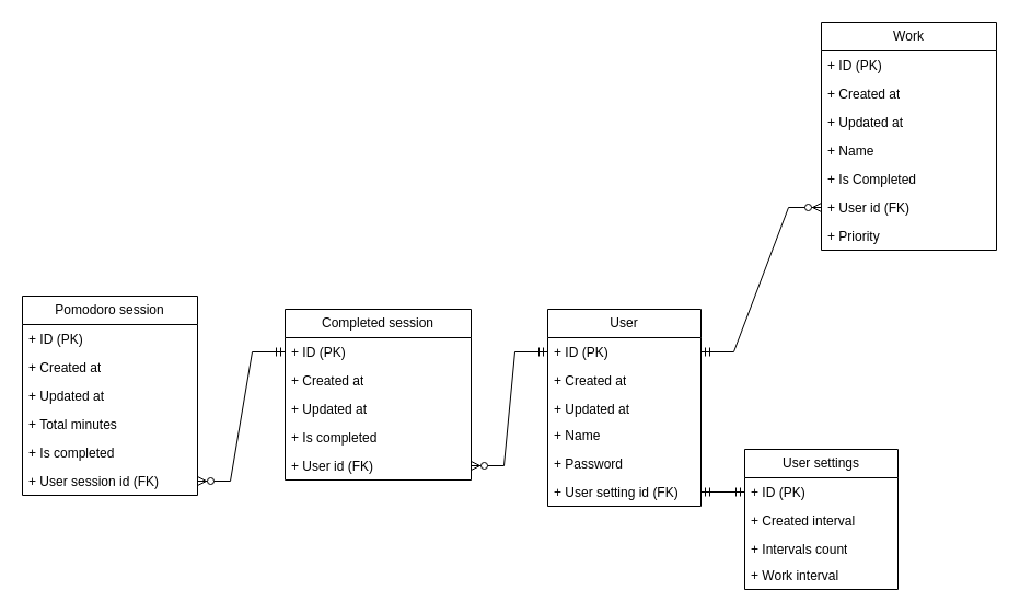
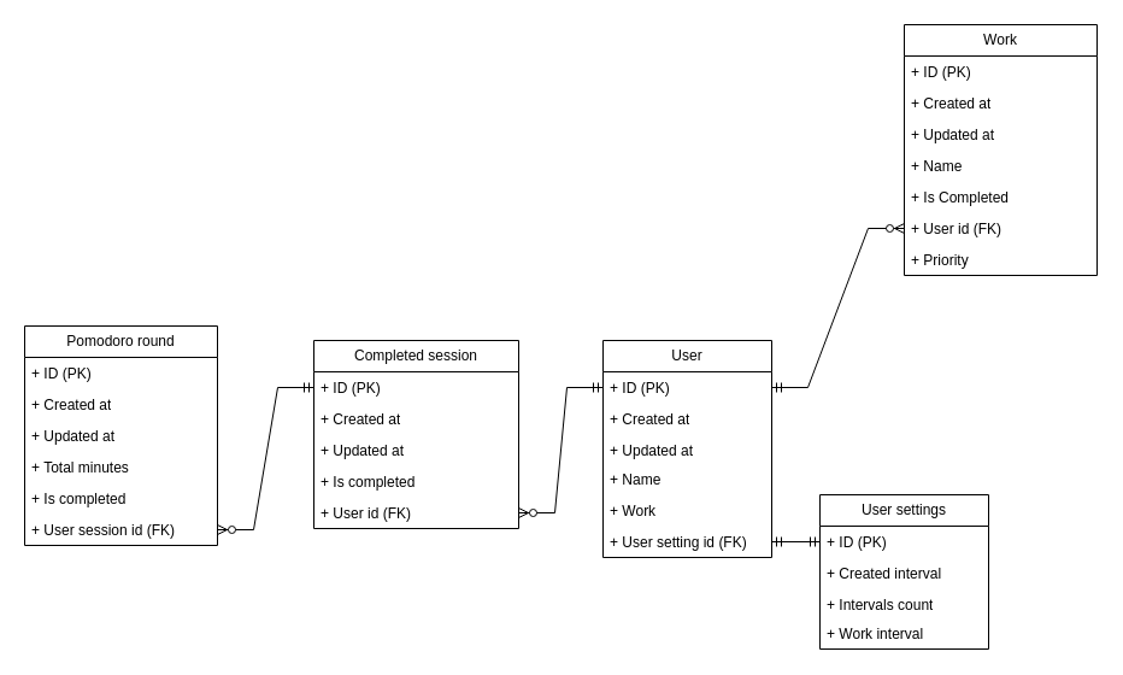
  <mxCell id="0" />
  <mxCell id="1" parent="0" />
- <mxCell id="2" value="Pomodoro session" style="swimlane;fontStyle=0;childLayout=stackLayout;horizontal=1;startSize=26;fillColor=none;horizontalStack=0;resizeParent=1;resizeParentMax=0;resizeLast=0;collapsible=1;marginBottom=0;whiteSpace=wrap;html=1;" parent="1" vertex="1"><mxGeometry x="20" y="270" width="160" height="182" as="geometry" /></mxCell>
+ <mxCell id="2" value="Pomodoro round" style="swimlane;fontStyle=0;childLayout=stackLayout;horizontal=1;startSize=26;fillColor=none;horizontalStack=0;resizeParent=1;resizeParentMax=0;resizeLast=0;collapsible=1;marginBottom=0;whiteSpace=wrap;html=1;" parent="1" vertex="1"><mxGeometry x="20" y="270" width="160" height="182" as="geometry" /></mxCell>
  <mxCell id="3" value="+ ID (PK)" style="text;strokeColor=none;fillColor=none;align=left;verticalAlign=top;spacingLeft=4;spacingRight=4;overflow=hidden;rotatable=0;points=[[0,0.5],[1,0.5]];portConstraint=eastwest;whiteSpace=wrap;html=1;" parent="2" vertex="1"><mxGeometry y="26" width="160" height="26" as="geometry" /></mxCell>
  <mxCell id="4" value="+ Created at" style="text;strokeColor=none;fillColor=none;align=left;verticalAlign=top;spacingLeft=4;spacingRight=4;overflow=hidden;rotatable=0;points=[[0,0.5],[1,0.5]];portConstraint=eastwest;whiteSpace=wrap;html=1;" parent="2" vertex="1"><mxGeometry y="52" width="160" height="26" as="geometry" /></mxCell>
  <mxCell id="5" value="+ Updated at" style="text;strokeColor=none;fillColor=none;align=left;verticalAlign=top;spacingLeft=4;spacingRight=4;overflow=hidden;rotatable=0;points=[[0,0.5],[1,0.5]];portConstraint=eastwest;whiteSpace=wrap;html=1;" parent="2" vertex="1"><mxGeometry y="78" width="160" height="26" as="geometry" /></mxCell>
  <mxCell id="6" value="+ Total minutes" style="text;strokeColor=none;fillColor=none;align=left;verticalAlign=top;spacingLeft=4;spacingRight=4;overflow=hidden;rotatable=0;points=[[0,0.5],[1,0.5]];portConstraint=eastwest;whiteSpace=wrap;html=1;" parent="2" vertex="1"><mxGeometry y="104" width="160" height="26" as="geometry" /></mxCell>
  <mxCell id="7" value="+ Is completed" style="text;strokeColor=none;fillColor=none;align=left;verticalAlign=top;spacingLeft=4;spacingRight=4;overflow=hidden;rotatable=0;points=[[0,0.5],[1,0.5]];portConstraint=eastwest;whiteSpace=wrap;html=1;" parent="2" vertex="1"><mxGeometry y="130" width="160" height="26" as="geometry" /></mxCell>
  <mxCell id="8" value="+ User session id (FK)" style="text;strokeColor=none;fillColor=none;align=left;verticalAlign=top;spacingLeft=4;spacingRight=4;overflow=hidden;rotatable=0;points=[[0,0.5],[1,0.5]];portConstraint=eastwest;whiteSpace=wrap;html=1;" parent="2" vertex="1"><mxGeometry y="156" width="160" height="26" as="geometry" /></mxCell>
  <mxCell id="9" value="Completed session" style="swimlane;fontStyle=0;childLayout=stackLayout;horizontal=1;startSize=26;fillColor=none;horizontalStack=0;resizeParent=1;resizeParentMax=0;resizeLast=0;collapsible=1;marginBottom=0;whiteSpace=wrap;html=1;" parent="1" vertex="1"><mxGeometry x="260" y="282" width="170" height="156" as="geometry" /></mxCell>
  <mxCell id="10" value="+ ID (PK)" style="text;strokeColor=none;fillColor=none;align=left;verticalAlign=top;spacingLeft=4;spacingRight=4;overflow=hidden;rotatable=0;points=[[0,0.5],[1,0.5]];portConstraint=eastwest;whiteSpace=wrap;html=1;" parent="9" vertex="1"><mxGeometry y="26" width="170" height="26" as="geometry" /></mxCell>
  <mxCell id="11" value="+ Created at" style="text;strokeColor=none;fillColor=none;align=left;verticalAlign=top;spacingLeft=4;spacingRight=4;overflow=hidden;rotatable=0;points=[[0,0.5],[1,0.5]];portConstraint=eastwest;whiteSpace=wrap;html=1;" parent="9" vertex="1"><mxGeometry y="52" width="170" height="26" as="geometry" /></mxCell>
  <mxCell id="12" value="+ Updated at" style="text;strokeColor=none;fillColor=none;align=left;verticalAlign=top;spacingLeft=4;spacingRight=4;overflow=hidden;rotatable=0;points=[[0,0.5],[1,0.5]];portConstraint=eastwest;whiteSpace=wrap;html=1;" parent="9" vertex="1"><mxGeometry y="78" width="170" height="26" as="geometry" /></mxCell>
  <mxCell id="13" value="+ Is completed" style="text;strokeColor=none;fillColor=none;align=left;verticalAlign=top;spacingLeft=4;spacingRight=4;overflow=hidden;rotatable=0;points=[[0,0.5],[1,0.5]];portConstraint=eastwest;whiteSpace=wrap;html=1;" parent="9" vertex="1"><mxGeometry y="104" width="170" height="26" as="geometry" /></mxCell>
  <mxCell id="14" value="+ User id (FK)" style="text;strokeColor=none;fillColor=none;align=left;verticalAlign=top;spacingLeft=4;spacingRight=4;overflow=hidden;rotatable=0;points=[[0,0.5],[1,0.5]];portConstraint=eastwest;whiteSpace=wrap;html=1;" parent="9" vertex="1"><mxGeometry y="130" width="170" height="26" as="geometry" /></mxCell>
  <mxCell id="15" value="User" style="swimlane;fontStyle=0;childLayout=stackLayout;horizontal=1;startSize=26;fillColor=none;horizontalStack=0;resizeParent=1;resizeParentMax=0;resizeLast=0;collapsible=1;marginBottom=0;whiteSpace=wrap;html=1;" parent="1" vertex="1"><mxGeometry x="500" y="282" width="140" height="180" as="geometry" /></mxCell>
  <mxCell id="16" value="+ ID (PK)" style="text;strokeColor=none;fillColor=none;align=left;verticalAlign=top;spacingLeft=4;spacingRight=4;overflow=hidden;rotatable=0;points=[[0,0.5],[1,0.5]];portConstraint=eastwest;whiteSpace=wrap;html=1;" parent="15" vertex="1"><mxGeometry y="26" width="140" height="26" as="geometry" /></mxCell>
  <mxCell id="17" value="+ Created at" style="text;strokeColor=none;fillColor=none;align=left;verticalAlign=top;spacingLeft=4;spacingRight=4;overflow=hidden;rotatable=0;points=[[0,0.5],[1,0.5]];portConstraint=eastwest;whiteSpace=wrap;html=1;" parent="15" vertex="1"><mxGeometry y="52" width="140" height="26" as="geometry" /></mxCell>
  <mxCell id="18" value="+ Updated at" style="text;strokeColor=none;fillColor=none;align=left;verticalAlign=top;spacingLeft=4;spacingRight=4;overflow=hidden;rotatable=0;points=[[0,0.5],[1,0.5]];portConstraint=eastwest;whiteSpace=wrap;html=1;" parent="15" vertex="1"><mxGeometry y="78" width="140" height="24" as="geometry" /></mxCell>
  <mxCell id="19" value="+ Name" style="text;strokeColor=none;fillColor=none;align=left;verticalAlign=top;spacingLeft=4;spacingRight=4;overflow=hidden;rotatable=0;points=[[0,0.5],[1,0.5]];portConstraint=eastwest;whiteSpace=wrap;html=1;" parent="15" vertex="1"><mxGeometry y="102" width="140" height="26" as="geometry" /></mxCell>
- <mxCell id="20" value="+ Password" style="text;strokeColor=none;fillColor=none;align=left;verticalAlign=top;spacingLeft=4;spacingRight=4;overflow=hidden;rotatable=0;points=[[0,0.5],[1,0.5]];portConstraint=eastwest;whiteSpace=wrap;html=1;" parent="15" vertex="1"><mxGeometry y="128" width="140" height="26" as="geometry" /></mxCell>
+ <mxCell id="20" value="+ Work" style="text;strokeColor=none;fillColor=none;align=left;verticalAlign=top;spacingLeft=4;spacingRight=4;overflow=hidden;rotatable=0;points=[[0,0.5],[1,0.5]];portConstraint=eastwest;whiteSpace=wrap;html=1;" parent="15" vertex="1"><mxGeometry y="128" width="140" height="26" as="geometry" /></mxCell>
  <mxCell id="21" value="+ User setting id (FK)" style="text;strokeColor=none;fillColor=none;align=left;verticalAlign=top;spacingLeft=4;spacingRight=4;overflow=hidden;rotatable=0;points=[[0,0.5],[1,0.5]];portConstraint=eastwest;whiteSpace=wrap;html=1;" parent="15" vertex="1"><mxGeometry y="154" width="140" height="26" as="geometry" /></mxCell>
  <mxCell id="22" value="Work" style="swimlane;fontStyle=0;childLayout=stackLayout;horizontal=1;startSize=26;fillColor=none;horizontalStack=0;resizeParent=1;resizeParentMax=0;resizeLast=0;collapsible=1;marginBottom=0;whiteSpace=wrap;html=1;" parent="1" vertex="1"><mxGeometry x="750" y="20" width="160" height="208" as="geometry" /></mxCell>
  <mxCell id="23" value="+ ID (PK)" style="text;strokeColor=none;fillColor=none;align=left;verticalAlign=top;spacingLeft=4;spacingRight=4;overflow=hidden;rotatable=0;points=[[0,0.5],[1,0.5]];portConstraint=eastwest;whiteSpace=wrap;html=1;" parent="22" vertex="1"><mxGeometry y="26" width="160" height="26" as="geometry" /></mxCell>
  <mxCell id="24" value="+ Created at" style="text;strokeColor=none;fillColor=none;align=left;verticalAlign=top;spacingLeft=4;spacingRight=4;overflow=hidden;rotatable=0;points=[[0,0.5],[1,0.5]];portConstraint=eastwest;whiteSpace=wrap;html=1;" parent="22" vertex="1"><mxGeometry y="52" width="160" height="26" as="geometry" /></mxCell>
  <mxCell id="25" value="+ Updated at" style="text;strokeColor=none;fillColor=none;align=left;verticalAlign=top;spacingLeft=4;spacingRight=4;overflow=hidden;rotatable=0;points=[[0,0.5],[1,0.5]];portConstraint=eastwest;whiteSpace=wrap;html=1;" parent="22" vertex="1"><mxGeometry y="78" width="160" height="26" as="geometry" /></mxCell>
  <mxCell id="26" value="+ Name" style="text;strokeColor=none;fillColor=none;align=left;verticalAlign=top;spacingLeft=4;spacingRight=4;overflow=hidden;rotatable=0;points=[[0,0.5],[1,0.5]];portConstraint=eastwest;whiteSpace=wrap;html=1;" parent="22" vertex="1"><mxGeometry y="104" width="160" height="26" as="geometry" /></mxCell>
  <mxCell id="27" value="+ Is Completed" style="text;strokeColor=none;fillColor=none;align=left;verticalAlign=top;spacingLeft=4;spacingRight=4;overflow=hidden;rotatable=0;points=[[0,0.5],[1,0.5]];portConstraint=eastwest;whiteSpace=wrap;html=1;" parent="22" vertex="1"><mxGeometry y="130" width="160" height="26" as="geometry" /></mxCell>
  <mxCell id="28" value="+ User id (FK)" style="text;strokeColor=none;fillColor=none;align=left;verticalAlign=top;spacingLeft=4;spacingRight=4;overflow=hidden;rotatable=0;points=[[0,0.5],[1,0.5]];portConstraint=eastwest;whiteSpace=wrap;html=1;" parent="22" vertex="1"><mxGeometry y="156" width="160" height="26" as="geometry" /></mxCell>
  <mxCell id="29" value="+ Priority" style="text;strokeColor=none;fillColor=none;align=left;verticalAlign=top;spacingLeft=4;spacingRight=4;overflow=hidden;rotatable=0;points=[[0,0.5],[1,0.5]];portConstraint=eastwest;whiteSpace=wrap;html=1;" parent="22" vertex="1"><mxGeometry y="182" width="160" height="26" as="geometry" /></mxCell>
  <mxCell id="30" value="User settings" style="swimlane;fontStyle=0;childLayout=stackLayout;horizontal=1;startSize=26;fillColor=none;horizontalStack=0;resizeParent=1;resizeParentMax=0;resizeLast=0;collapsible=1;marginBottom=0;whiteSpace=wrap;html=1;" parent="1" vertex="1"><mxGeometry x="680" y="410" width="140" height="128" as="geometry" /></mxCell>
  <mxCell id="31" value="+ ID (PK)" style="text;strokeColor=none;fillColor=none;align=left;verticalAlign=top;spacingLeft=4;spacingRight=4;overflow=hidden;rotatable=0;points=[[0,0.5],[1,0.5]];portConstraint=eastwest;whiteSpace=wrap;html=1;" parent="30" vertex="1"><mxGeometry y="26" width="140" height="26" as="geometry" /></mxCell>
  <mxCell id="32" value="+ Created interval" style="text;strokeColor=none;fillColor=none;align=left;verticalAlign=top;spacingLeft=4;spacingRight=4;overflow=hidden;rotatable=0;points=[[0,0.5],[1,0.5]];portConstraint=eastwest;whiteSpace=wrap;html=1;" parent="30" vertex="1"><mxGeometry y="52" width="140" height="26" as="geometry" /></mxCell>
  <mxCell id="33" value="+ Intervals count" style="text;strokeColor=none;fillColor=none;align=left;verticalAlign=top;spacingLeft=4;spacingRight=4;overflow=hidden;rotatable=0;points=[[0,0.5],[1,0.5]];portConstraint=eastwest;whiteSpace=wrap;html=1;" parent="30" vertex="1"><mxGeometry y="78" width="140" height="24" as="geometry" /></mxCell>
  <mxCell id="34" value="+ Work interval" style="text;strokeColor=none;fillColor=none;align=left;verticalAlign=top;spacingLeft=4;spacingRight=4;overflow=hidden;rotatable=0;points=[[0,0.5],[1,0.5]];portConstraint=eastwest;whiteSpace=wrap;html=1;" parent="30" vertex="1"><mxGeometry y="102" width="140" height="26" as="geometry" /></mxCell>
  <mxCell id="35" value="" style="edgeStyle=entityRelationEdgeStyle;fontSize=12;html=1;endArrow=ERmandOne;startArrow=ERmandOne;rounded=0;" parent="1" source="21" target="31" edge="1"><mxGeometry width="100" height="100" relative="1" as="geometry"><mxPoint x="590" y="570" as="sourcePoint" /><mxPoint x="690" y="470" as="targetPoint" /></mxGeometry></mxCell>
  <mxCell id="36" value="" style="edgeStyle=entityRelationEdgeStyle;fontSize=12;html=1;endArrow=ERzeroToMany;startArrow=ERmandOne;rounded=0;" parent="1" source="16" target="28" edge="1"><mxGeometry width="100" height="100" relative="1" as="geometry"><mxPoint x="650" y="319" as="sourcePoint" /><mxPoint x="790" y="228" as="targetPoint" /></mxGeometry></mxCell>
  <mxCell id="37" value="" style="edgeStyle=entityRelationEdgeStyle;fontSize=12;html=1;endArrow=ERzeroToMany;startArrow=ERmandOne;rounded=0;" parent="1" source="16" target="14" edge="1"><mxGeometry width="100" height="100" relative="1" as="geometry"><mxPoint x="320" y="290" as="sourcePoint" /><mxPoint x="420" y="190" as="targetPoint" /></mxGeometry></mxCell>
  <mxCell id="38" value="" style="edgeStyle=entityRelationEdgeStyle;fontSize=12;html=1;endArrow=ERzeroToMany;startArrow=ERmandOne;rounded=0;" parent="1" source="10" target="8" edge="1"><mxGeometry width="100" height="100" relative="1" as="geometry"><mxPoint x="160" y="538" as="sourcePoint" /><mxPoint x="260" y="438" as="targetPoint" /></mxGeometry></mxCell>
